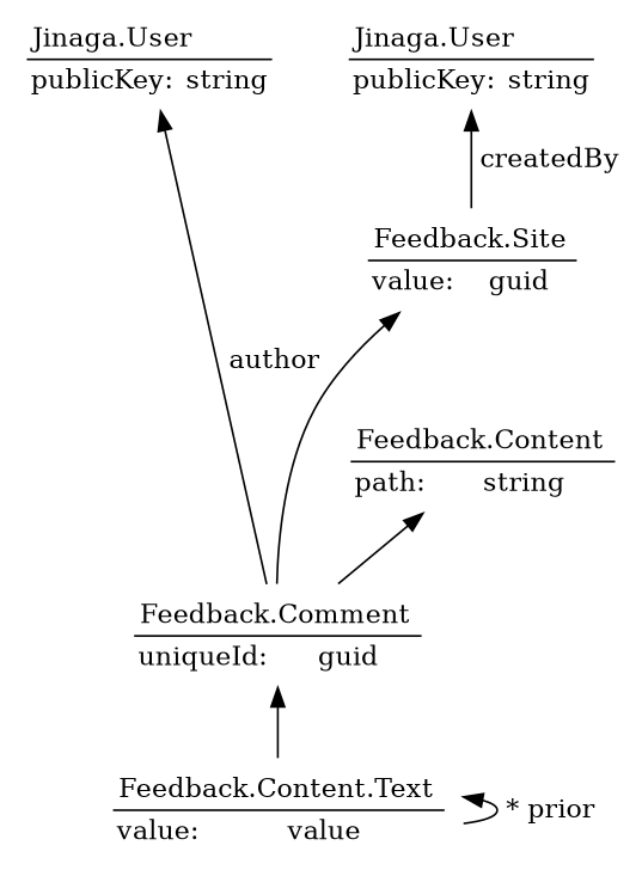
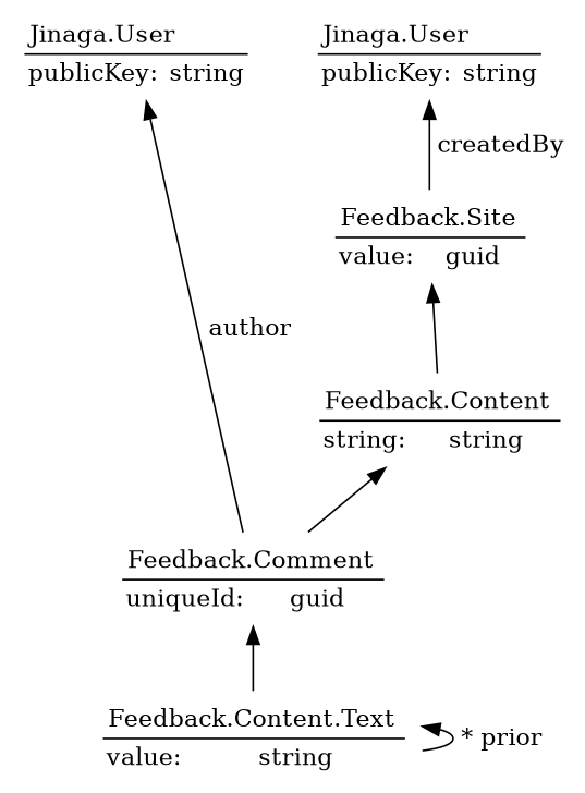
  digraph {
    rankdir=BT
    node [shape=none]
    n1 [label=<       <TABLE border="0" cellborder="0">       <tr><td align="left" colspan="2" border="1" sides="B">Jinaga.User</td></tr>       <tr><td align="left">publicKey:</td><td align="left">string</td></tr>       </TABLE>>]
    n2 [label=<       <TABLE border="0" cellborder="0">       <tr><td align="left" colspan="2" border="1" sides="B">Jinaga.User</td></tr>       <tr><td align="left">publicKey:</td><td align="left">string</td></tr>       </TABLE>>]
    n3 [label=<     <TABLE border="0" cellborder="0">     <tr><td align="left" colspan="2" border="1" sides="B">Feedback.Site</td></tr>     <tr><td align="left">value:</td><td align="left">guid</td></tr>     </TABLE>>]
-   n4 [label=<     <TABLE border="0" cellborder="0">     <tr><td align="left" colspan="2" border="1" sides="B">Feedback.Content</td></tr>     <tr><td align="left">path:</td><td align="left">string</td></tr>     </TABLE>>]
+   n4 [label=<     <TABLE border="0" cellborder="0">     <tr><td align="left" colspan="2" border="1" sides="B">Feedback.Content</td></tr>     <tr><td align="left">string:</td><td align="left">string</td></tr>     </TABLE>>]
    n5 [label=<     <TABLE border="0" cellborder="0">     <tr><td align="left" colspan="2" border="1" sides="B">Feedback.Comment</td></tr>     <tr><td align="left">uniqueId:</td><td align="left">guid</td></tr>     </TABLE>>]
-   n6 [label=<     <TABLE border="0" cellborder="0">     <tr><td align="left" colspan="2" border="1" sides="B">Feedback.Content.Text</td></tr>     <tr><td align="left">value:</td><td align="left">value</td></tr>     </TABLE>>]
+   n6 [label=<     <TABLE border="0" cellborder="0">     <tr><td align="left" colspan="2" border="1" sides="B">Feedback.Content.Text</td></tr>     <tr><td align="left">value:</td><td align="left">string</td></tr>     </TABLE>>]
    subgraph sub_1 {
      rank=same
      n1
      n2
    }
    n3 -> n1 [label=" createdBy"]
-   n5 -> n3
+   n4 -> n3
    n5 -> n2 [label=" author"]
    n5 -> n4
    n6 -> n5
    n6 -> n6 [label=" * prior"]
  }
